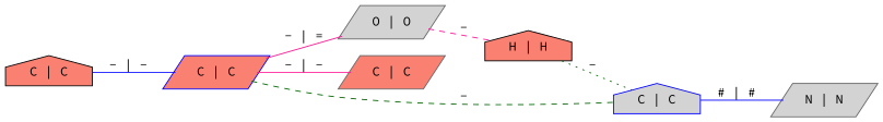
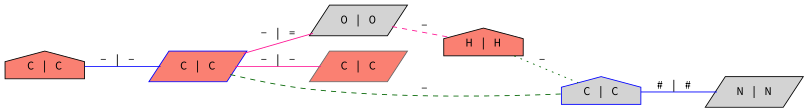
  graph {
    fontname="Source Code Pro"
    rankdir=LR
    node [color=black fillcolor=salmon fontname="Source Code Pro" shape=parallelogram style=filled]
    edge [color=deeppink fontname="Source Code Pro"]
    n1 [label="C | C" shape=house]
    n2 [color=blue label="C | C"]
-   n3 [color=gray40 fillcolor=lightgrey label="O | O"]
+   n3 [fillcolor=lightgrey label="O | O"]
    n4 [color=gray40 label="C | C"]
    n5 [color=blue fillcolor=lightgrey label="C | C" shape=house]
    n6 [label="H | H" shape=house]
-   n7 [color=gray40 fillcolor=lightgrey label="N | N"]
+   n7 [fillcolor=lightgrey label="N | N"]
    n1 -- n2 [color=blue label="- | -"]
    n2 -- n3 [label="- | ="]
    n2 -- n4 [label="- | -"]
    n2 -- n5 [color=darkgreen label="-" style=dashed]
    n3 -- n6 [label="-" style=dashed]
    n5 -- n7 [color=blue label="# | #"]
    n6 -- n5 [color=darkgreen label="-" style=dotted]
  }
